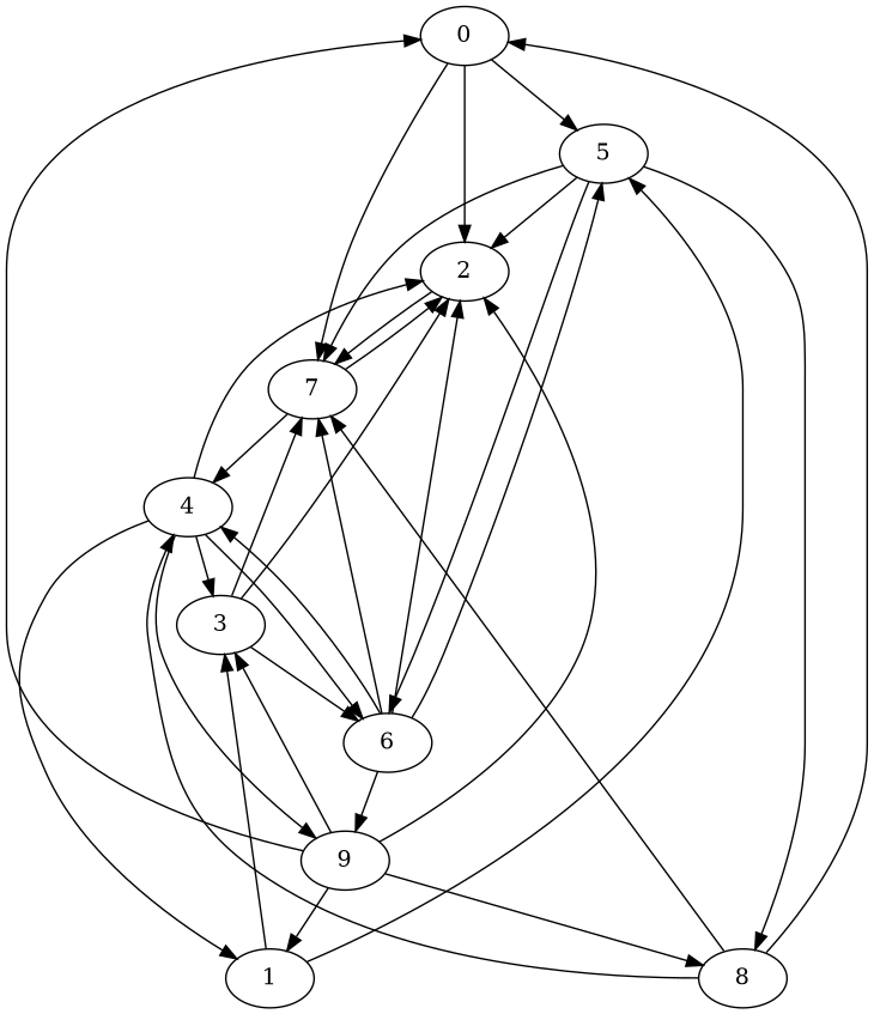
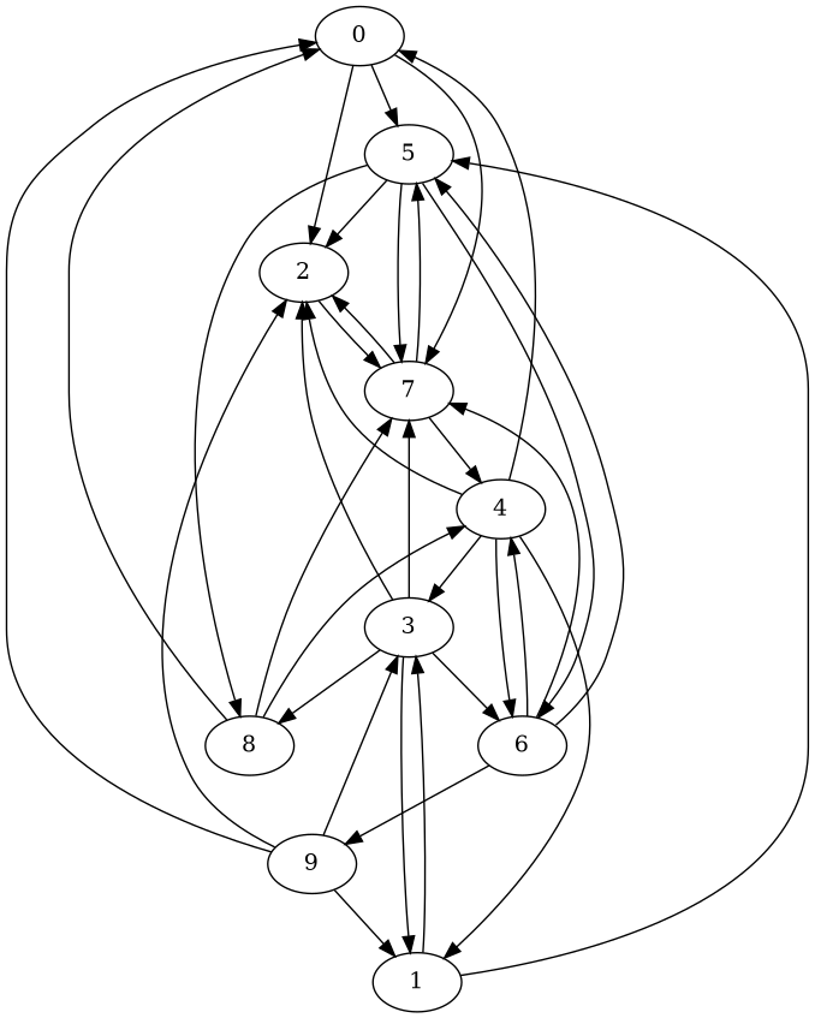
  strict digraph {
    0
    5
    2
    7
    6
    8
    4
    9
    1
    3
    0 -> 5
    0 -> 2
    0 -> 7
    5 -> 2
    5 -> 7
    5 -> 6
    5 -> 8
    2 -> 7
+   7 -> 5
    7 -> 2
    7 -> 4
    6 -> 5
-   6 -> 2
    6 -> 7
    6 -> 4
    6 -> 9
    8 -> 0
    8 -> 7
    8 -> 4
-   4 -> 9
+   4 -> 0
    4 -> 2
    4 -> 6
    4 -> 1
    4 -> 3
    9 -> 0
    9 -> 2
    9 -> 1
    9 -> 3
    1 -> 5
    1 -> 3
    3 -> 2
    3 -> 7
    3 -> 6
-   9 -> 8
+   3 -> 8
+   3 -> 1
  }
